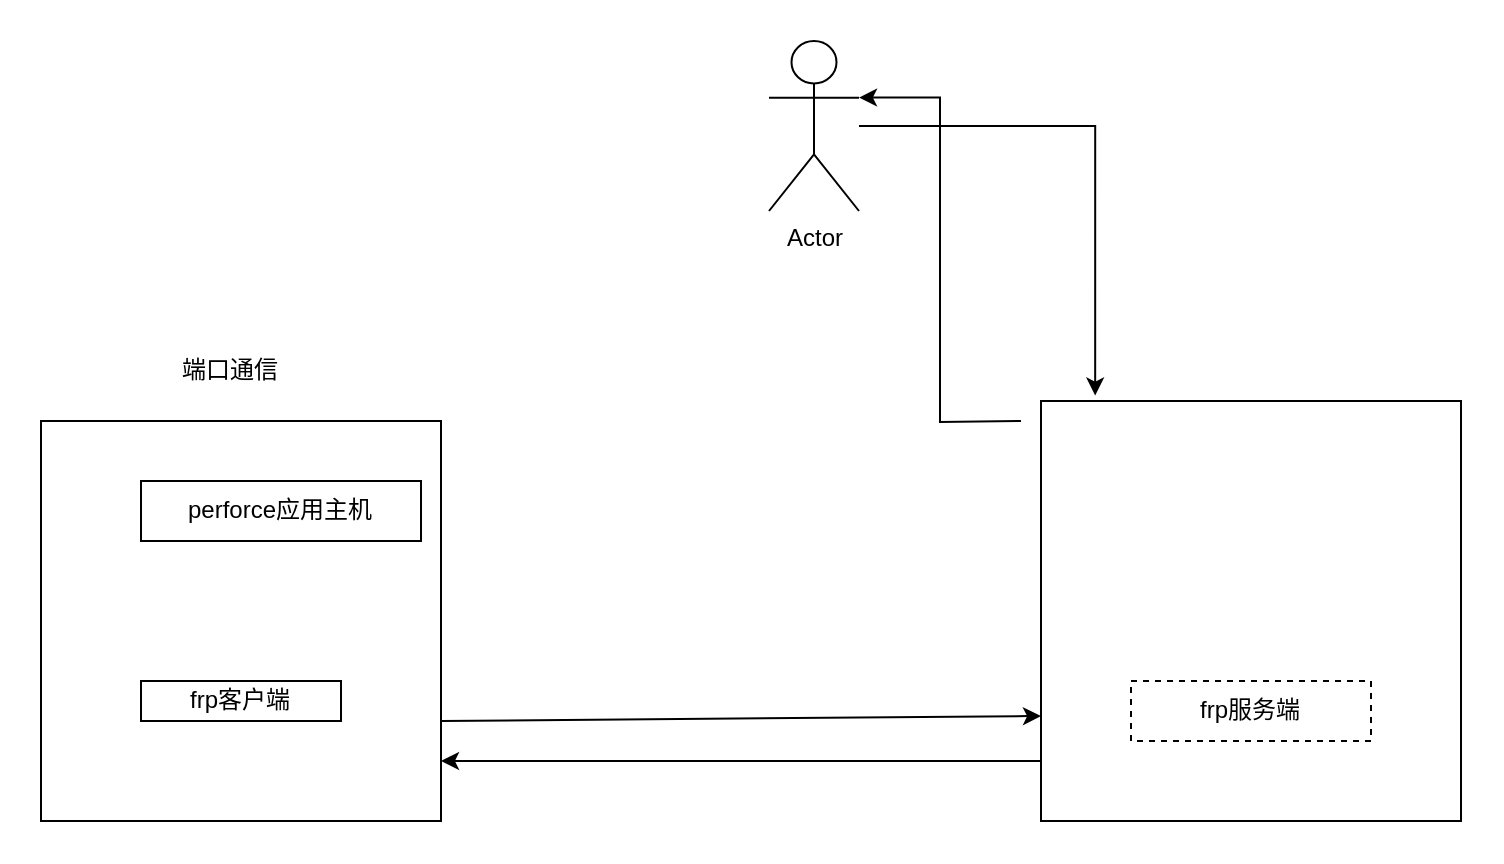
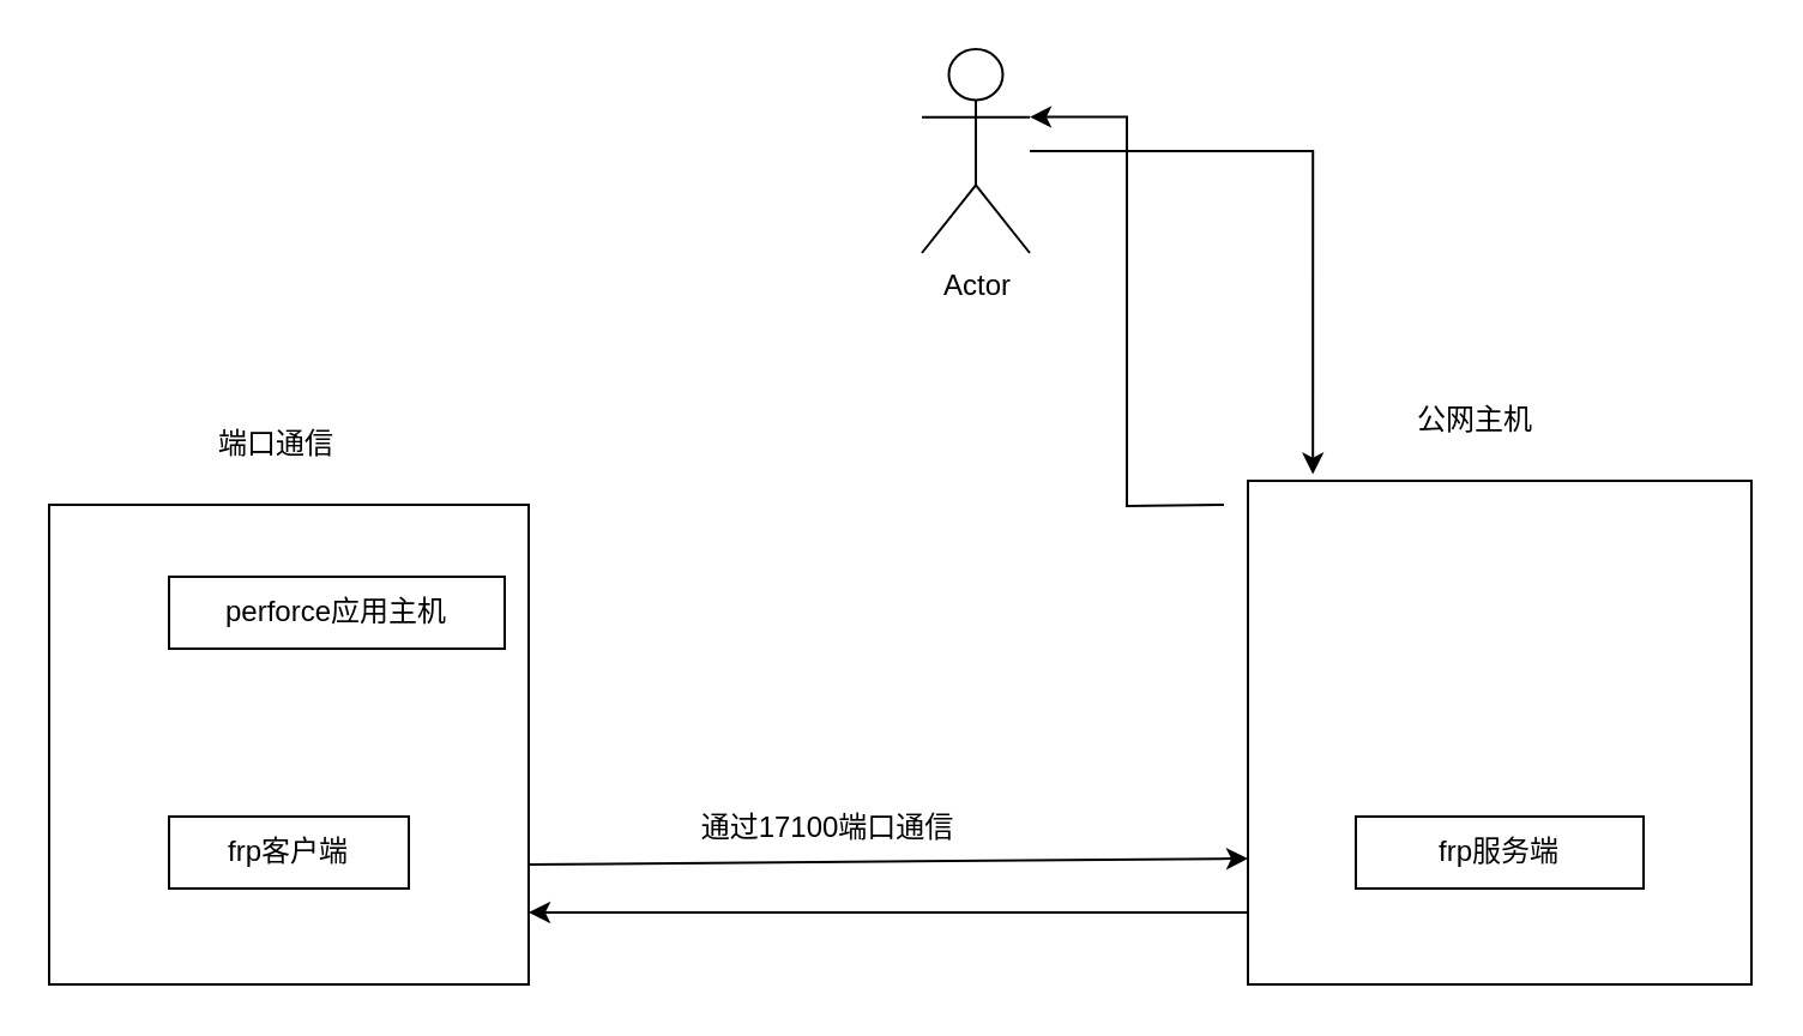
  <mxCell id="0" />
  <mxCell id="1" parent="0" />
  <mxCell id="2" value="" style="whiteSpace=wrap;html=1;aspect=fixed;" vertex="1" parent="1"><mxGeometry x="20" y="210" width="200" height="200" as="geometry" /></mxCell>
  <mxCell id="3" value="端口通信" style="text;html=1;strokeColor=none;fillColor=none;align=center;verticalAlign=middle;whiteSpace=wrap;rounded=0;" vertex="1" parent="1"><mxGeometry x="70" y="170" width="90" height="30" as="geometry" /></mxCell>
  <mxCell id="4" value="perforce应用主机" style="rounded=0;whiteSpace=wrap;html=1;" vertex="1" parent="1"><mxGeometry x="70" y="240" width="140" height="30" as="geometry" /></mxCell>
- <mxCell id="5" value="frp客户端" style="rounded=0;whiteSpace=wrap;html=1;" vertex="1" parent="1"><mxGeometry x="70" y="340" width="100" height="20" as="geometry" /></mxCell>
+ <mxCell id="5" value="frp客户端" style="rounded=0;whiteSpace=wrap;html=1;" vertex="1" parent="1"><mxGeometry x="70" y="340" width="100" height="30" as="geometry" /></mxCell>
  <mxCell id="6" style="edgeStyle=orthogonalEdgeStyle;rounded=0;orthogonalLoop=1;jettySize=auto;html=1;entryX=1;entryY=0.333;entryDx=0;entryDy=0;entryPerimeter=0;" edge="1" parent="1" target="13"><mxGeometry relative="1" as="geometry"><mxPoint x="510" y="210" as="sourcePoint" /></mxGeometry></mxCell>
  <mxCell id="7" value="" style="whiteSpace=wrap;html=1;aspect=fixed;" vertex="1" parent="1"><mxGeometry x="520" y="200" width="210" height="210" as="geometry" /></mxCell>
- <mxCell id="9" value="frp服务端" style="rounded=0;whiteSpace=wrap;html=1;dashed=1;" vertex="1" parent="1"><mxGeometry x="565" y="340" width="120" height="30" as="geometry" /></mxCell>
+ <mxCell id="8" value="公网主机" style="text;html=1;strokeColor=none;fillColor=none;align=center;verticalAlign=middle;whiteSpace=wrap;rounded=0;" vertex="1" parent="1"><mxGeometry x="570" y="160" width="90" height="30" as="geometry" /></mxCell>
+ <mxCell id="9" value="frp服务端" style="rounded=0;whiteSpace=wrap;html=1;" vertex="1" parent="1"><mxGeometry x="565" y="340" width="120" height="30" as="geometry" /></mxCell>
  <mxCell id="10" value="" style="endArrow=classic;html=1;rounded=0;entryX=0;entryY=0.75;entryDx=0;entryDy=0;" edge="1" parent="1" target="7"><mxGeometry width="50" height="50" relative="1" as="geometry"><mxPoint x="220" y="360" as="sourcePoint" /><mxPoint x="270" y="310" as="targetPoint" /></mxGeometry></mxCell>
  <mxCell id="11" value="" style="endArrow=classic;html=1;rounded=0;" edge="1" parent="1"><mxGeometry width="50" height="50" relative="1" as="geometry"><mxPoint x="520" y="380" as="sourcePoint" /><mxPoint x="220" y="380" as="targetPoint" /></mxGeometry></mxCell>
  <mxCell id="12" style="edgeStyle=orthogonalEdgeStyle;rounded=0;orthogonalLoop=1;jettySize=auto;html=1;entryX=0.129;entryY=-0.013;entryDx=0;entryDy=0;entryPerimeter=0;" edge="1" parent="1" source="13" target="7"><mxGeometry relative="1" as="geometry" /></mxCell>
  <mxCell id="13" value="Actor" style="shape=umlActor;verticalLabelPosition=bottom;verticalAlign=top;html=1;outlineConnect=0;" vertex="1" parent="1"><mxGeometry x="384" y="20" width="45" height="85" as="geometry" /></mxCell>
+ <mxCell id="14" value="通过17100端口通信" style="text;html=1;strokeColor=none;fillColor=none;align=center;verticalAlign=middle;whiteSpace=wrap;rounded=0;" vertex="1" parent="1"><mxGeometry x="290" y="330" width="110" height="30" as="geometry" /></mxCell>
